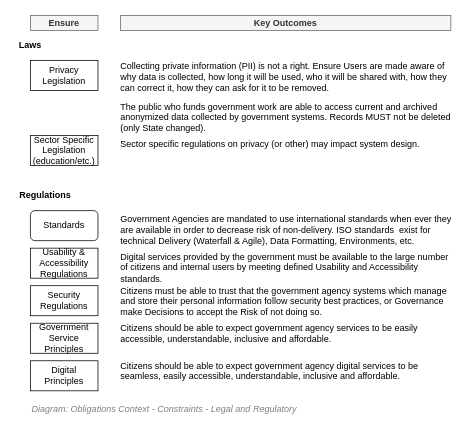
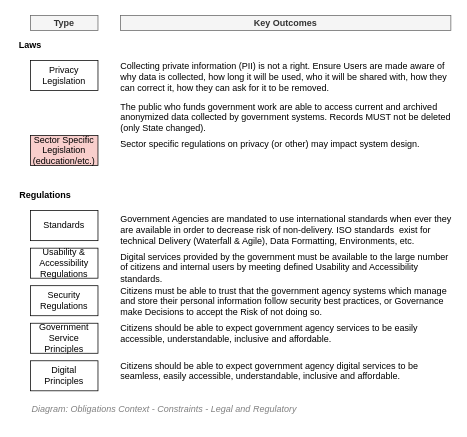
  <mxCell id="0" />
  <mxCell id="1" parent="0" />
  <mxCell id="2" value="Privacy Legislation" style="rounded=0;whiteSpace=wrap;html=1;" parent="1" vertex="1"><mxGeometry x="40" y="80" width="90" height="40" as="geometry" /></mxCell>
- <mxCell id="3" value="Sector Specific Legislation&lt;br&gt;(education/etc.)" style="rounded=0;whiteSpace=wrap;html=1;" parent="1" vertex="1"><mxGeometry x="40" y="180" width="90" height="40" as="geometry" /></mxCell>
+ <mxCell id="3" value="Sector Specific Legislation&lt;br&gt;(education/etc.)" style="rounded=0;whiteSpace=wrap;html=1;fillColor=#f8cecc;" parent="1" vertex="1"><mxGeometry x="40" y="180" width="90" height="40" as="geometry" /></mxCell>
  <mxCell id="4" value="Collecting private information (PII) is not a right. Ensure Users are made aware of why data is collected, how long it will be used, who it will be shared with, how they can correct it, how they can ask for it to be removed." style="text;html=1;strokeColor=none;fillColor=none;align=left;verticalAlign=top;whiteSpace=wrap;rounded=0;spacing=0;" parent="1" vertex="1"><mxGeometry x="160" y="76" width="440" height="50" as="geometry" /></mxCell>
  <mxCell id="5" value="The public who funds government work are able to access current and archived anonymized data collected by government systems. Records MUST not be deleted (only State changed).&lt;br&gt;.&amp;nbsp;" style="text;html=1;strokeColor=none;fillColor=none;align=left;verticalAlign=top;whiteSpace=wrap;rounded=0;spacing=0;" parent="1" vertex="1"><mxGeometry x="160" y="130" width="440" height="50" as="geometry" /></mxCell>
  <mxCell id="6" value="Sector specific regulations on privacy (or other) may impact system design.&amp;nbsp;" style="text;html=1;strokeColor=none;fillColor=none;align=left;verticalAlign=top;whiteSpace=wrap;rounded=0;spacing=0;" parent="1" vertex="1"><mxGeometry x="160" y="180" width="440" height="50" as="geometry" /></mxCell>
  <mxCell id="7" value="Laws" style="text;html=1;strokeColor=none;fillColor=none;align=center;verticalAlign=middle;whiteSpace=wrap;rounded=0;fontStyle=1" parent="1" vertex="1"><mxGeometry x="20" y="50" width="40" height="20" as="geometry" /></mxCell>
  <mxCell id="8" value="Regulations" style="text;html=1;strokeColor=none;fillColor=none;align=center;verticalAlign=middle;whiteSpace=wrap;rounded=0;fontStyle=1" parent="1" vertex="1"><mxGeometry x="40" y="250" width="40" height="20" as="geometry" /></mxCell>
  <mxCell id="9" value="Usability &amp;amp; Accessibility Regulations" style="rounded=0;whiteSpace=wrap;html=1;" parent="1" vertex="1"><mxGeometry x="40" y="330" width="90" height="40" as="geometry" /></mxCell>
  <mxCell id="10" value="Digital services provided by the government must be available to the large number of citizens and internal users by meeting defined Usability and Accessibility standards." style="text;html=1;strokeColor=none;fillColor=none;align=left;verticalAlign=top;whiteSpace=wrap;rounded=0;spacing=0;" parent="1" vertex="1"><mxGeometry x="160" y="330" width="440" height="50" as="geometry" /></mxCell>
  <mxCell id="11" value="Security Regulations" style="rounded=0;whiteSpace=wrap;html=1;" parent="1" vertex="1"><mxGeometry x="40" y="380" width="90" height="40" as="geometry" /></mxCell>
  <mxCell id="12" value="Citizens must be able to trust that the government agency systems which manage and store their personal information follow security best practices, or Governance make Decisions to accept the Risk of not doing so.&amp;nbsp;" style="text;html=1;strokeColor=none;fillColor=none;align=left;verticalAlign=top;whiteSpace=wrap;rounded=0;spacing=0;" parent="1" vertex="1"><mxGeometry x="160" y="375" width="440" height="50" as="geometry" /></mxCell>
  <mxCell id="13" value="Government Service Principles" style="rounded=0;whiteSpace=wrap;html=1;" parent="1" vertex="1"><mxGeometry x="40" y="430" width="90" height="40" as="geometry" /></mxCell>
  <mxCell id="14" value="Citizens should be able to expect government agency services to be easily accessible, understandable, inclusive and affordable." style="text;html=1;strokeColor=none;fillColor=none;align=left;verticalAlign=top;whiteSpace=wrap;rounded=0;spacing=0;" parent="1" vertex="1"><mxGeometry x="160" y="425" width="440" height="50" as="geometry" /></mxCell>
  <mxCell id="15" value="&lt;font style=&quot;font-size: 12px ; font-weight: normal&quot;&gt;&lt;i&gt;&lt;span&gt;Diagram: Obligations Context -&amp;nbsp;&lt;/span&gt;Constraints - Legal and Regulatory&lt;/i&gt;&lt;/font&gt;" style="text;strokeColor=none;fillColor=none;html=1;fontSize=12;fontStyle=1;verticalAlign=middle;align=left;shadow=0;glass=0;comic=0;opacity=30;fontColor=#808080;" parent="1" vertex="1"><mxGeometry x="40" y="530" width="520" height="30" as="geometry" /></mxCell>
- <mxCell id="16" value="Ensure" style="rounded=0;whiteSpace=wrap;html=1;fontStyle=1;fillColor=#f5f5f5;strokeColor=#666666;fontColor=#333333;" parent="1" vertex="1"><mxGeometry x="40" y="20" width="90" height="20" as="geometry" /></mxCell>
+ <mxCell id="16" value="Type" style="rounded=0;whiteSpace=wrap;html=1;fontStyle=1;fillColor=#f5f5f5;strokeColor=#666666;fontColor=#333333;" parent="1" vertex="1"><mxGeometry x="40" y="20" width="90" height="20" as="geometry" /></mxCell>
  <mxCell id="17" value="Key Outcomes" style="rounded=0;whiteSpace=wrap;html=1;fontStyle=1;fillColor=#f5f5f5;strokeColor=#666666;fontColor=#333333;" parent="1" vertex="1"><mxGeometry x="160" y="20" width="440" height="20" as="geometry" /></mxCell>
- <mxCell id="18" value="Standards" style="whiteSpace=wrap;html=1;rounded=1;" parent="1" vertex="1"><mxGeometry x="40" y="280" width="90" height="40" as="geometry" /></mxCell>
+ <mxCell id="18" value="Standards" style="rounded=0;whiteSpace=wrap;html=1;" parent="1" vertex="1"><mxGeometry x="40" y="280" width="90" height="40" as="geometry" /></mxCell>
  <mxCell id="19" value="Government Agencies are mandated to use international standards when ever they are available in order to decrease risk of non-delivery. ISO standards&amp;nbsp; exist for technical Delivery (Waterfall &amp;amp; Agile), Data Formatting, Environments, etc.&amp;nbsp; &amp;nbsp;" style="text;html=1;strokeColor=none;fillColor=none;align=left;verticalAlign=top;whiteSpace=wrap;rounded=0;spacing=0;" parent="1" vertex="1"><mxGeometry x="160" y="280" width="440" height="50" as="geometry" /></mxCell>
  <mxCell id="20" value="Digital Principles" style="rounded=0;whiteSpace=wrap;html=1;" vertex="1" parent="1"><mxGeometry x="40" y="480" width="90" height="40" as="geometry" /></mxCell>
  <mxCell id="21" value="Citizens should be able to expect government agency digital services to be seamless, easily accessible, understandable, inclusive and affordable." style="text;html=1;strokeColor=none;fillColor=none;align=left;verticalAlign=top;whiteSpace=wrap;rounded=0;spacing=0;" vertex="1" parent="1"><mxGeometry x="160" y="475" width="440" height="50" as="geometry" /></mxCell>
